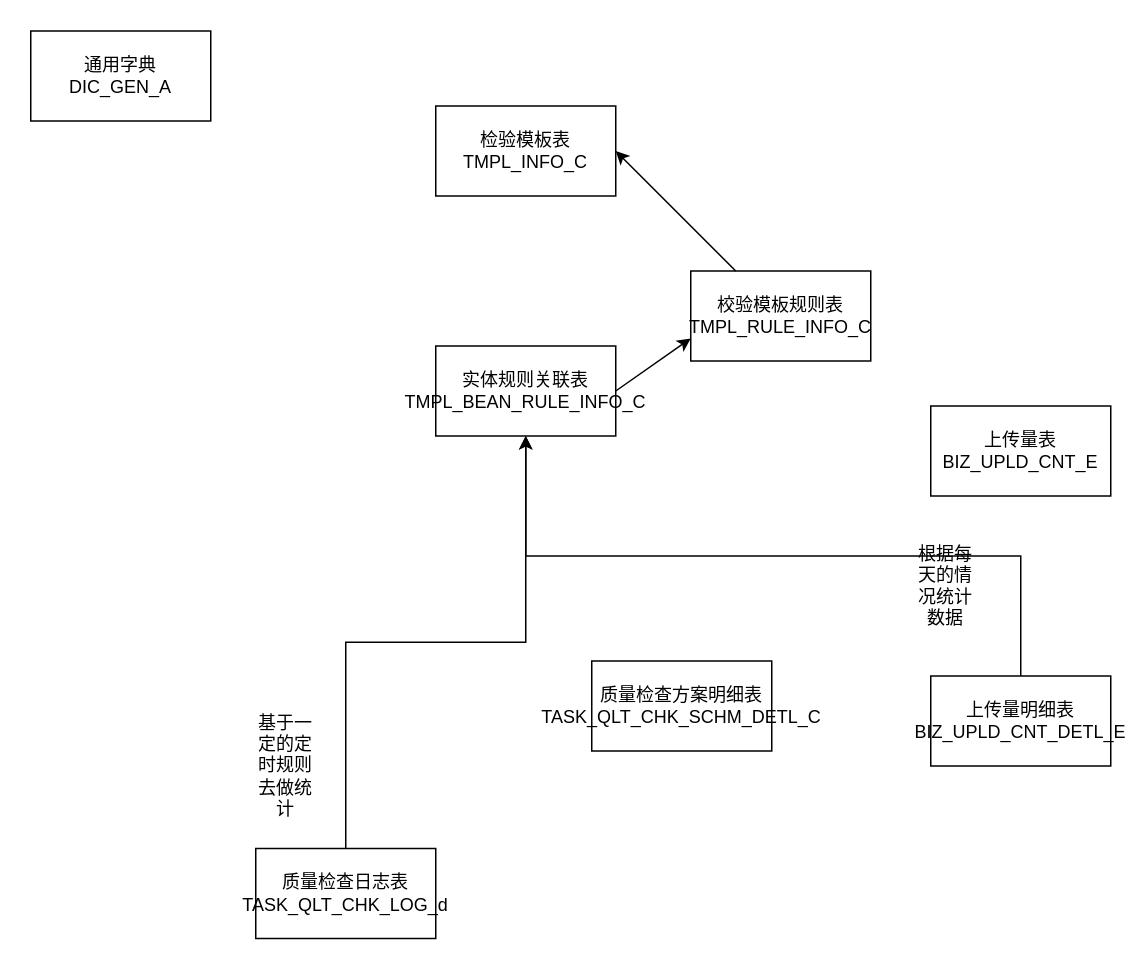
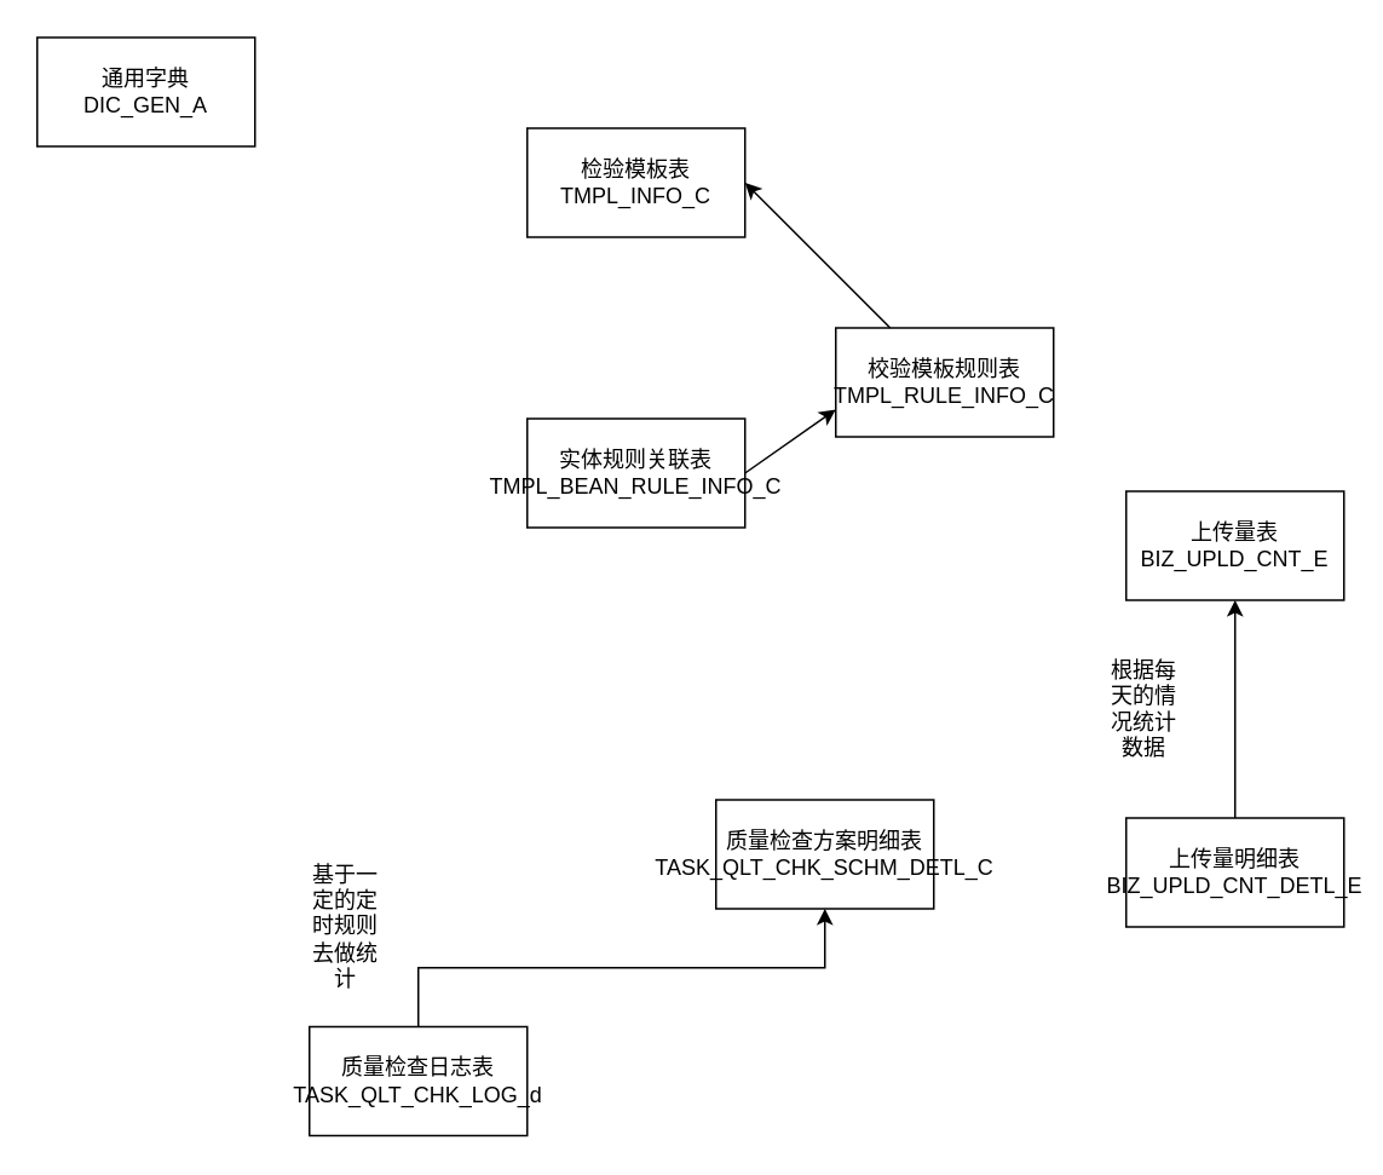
  <mxCell id="0" />
  <mxCell id="1" parent="0" />
  <mxCell id="2" value="检验模板表&lt;br&gt;TMPL_INFO_C" style="rounded=0;whiteSpace=wrap;html=1;" vertex="1" parent="1"><mxGeometry x="290" y="70" width="120" height="60" as="geometry" /></mxCell>
  <mxCell id="3" value="校验模板规则表&lt;br&gt;TMPL_RULE_INFO_C" style="rounded=0;whiteSpace=wrap;html=1;" vertex="1" parent="1"><mxGeometry x="460" y="180" width="120" height="60" as="geometry" /></mxCell>
  <mxCell id="4" value="实体规则关联表&lt;br&gt;TMPL_BEAN_RULE_INFO_C" style="rounded=0;whiteSpace=wrap;html=1;" vertex="1" parent="1"><mxGeometry x="290" y="230" width="120" height="60" as="geometry" /></mxCell>
  <mxCell id="5" value="" style="endArrow=classic;html=1;entryX=1;entryY=0.5;entryDx=0;entryDy=0;" edge="1" parent="1" source="3" target="2"><mxGeometry width="50" height="50" relative="1" as="geometry"><mxPoint x="370" y="380" as="sourcePoint" /><mxPoint x="420" y="330" as="targetPoint" /></mxGeometry></mxCell>
  <mxCell id="6" value="" style="endArrow=classic;html=1;entryX=0;entryY=0.75;entryDx=0;entryDy=0;exitX=1;exitY=0.5;exitDx=0;exitDy=0;" edge="1" parent="1" source="4" target="3"><mxGeometry width="50" height="50" relative="1" as="geometry"><mxPoint x="513.2" y="190" as="sourcePoint" /><mxPoint x="404" y="120" as="targetPoint" /></mxGeometry></mxCell>
  <mxCell id="7" value="质量检查方案明细表&lt;br&gt;TASK_QLT_CHK_SCHM_DETL_C" style="rounded=0;whiteSpace=wrap;html=1;" vertex="1" parent="1"><mxGeometry x="394" y="440" width="120" height="60" as="geometry" /></mxCell>
- <mxCell id="8" style="edgeStyle=orthogonalEdgeStyle;rounded=0;orthogonalLoop=1;jettySize=auto;html=1;exitX=0.5;exitY=0;exitDx=0;exitDy=0;" edge="1" parent="1" source="9" target="4"><mxGeometry relative="1" as="geometry"><mxPoint x="230" y="530" as="targetPoint" /></mxGeometry></mxCell>
+ <mxCell id="8" style="edgeStyle=orthogonalEdgeStyle;rounded=0;orthogonalLoop=1;jettySize=auto;html=1;exitX=0.5;exitY=0;exitDx=0;exitDy=0;entryX=0.5;entryY=1;entryDx=0;entryDy=0;" edge="1" parent="1" source="9" target="7"><mxGeometry relative="1" as="geometry"><mxPoint x="230" y="530" as="targetPoint" /></mxGeometry></mxCell>
  <mxCell id="9" value="质量检查日志表&lt;br&gt;TASK_QLT_CHK_LOG_d" style="rounded=0;whiteSpace=wrap;html=1;" vertex="1" parent="1"><mxGeometry x="170" y="565" width="120" height="60" as="geometry" /></mxCell>
  <mxCell id="10" value="通用字典&lt;br&gt;DIC_GEN_A" style="rounded=0;whiteSpace=wrap;html=1;" vertex="1" parent="1"><mxGeometry x="20" y="20" width="120" height="60" as="geometry" /></mxCell>
  <mxCell id="11" value="上传量表&lt;br&gt;BIZ_UPLD_CNT_E" style="rounded=0;whiteSpace=wrap;html=1;" vertex="1" parent="1"><mxGeometry x="620" y="270" width="120" height="60" as="geometry" /></mxCell>
- <mxCell id="12" style="edgeStyle=orthogonalEdgeStyle;rounded=0;orthogonalLoop=1;jettySize=auto;html=1;exitX=0.5;exitY=0;exitDx=0;exitDy=0;" edge="1" parent="1" source="13" target="4"><mxGeometry relative="1" as="geometry" /></mxCell>
+ <mxCell id="12" style="edgeStyle=orthogonalEdgeStyle;rounded=0;orthogonalLoop=1;jettySize=auto;html=1;exitX=0.5;exitY=0;exitDx=0;exitDy=0;entryX=0.5;entryY=1;entryDx=0;entryDy=0;" edge="1" parent="1" source="13" target="11"><mxGeometry relative="1" as="geometry" /></mxCell>
  <mxCell id="13" value="上传量明细表&lt;br&gt;BIZ_UPLD_CNT_DETL_E" style="rounded=0;whiteSpace=wrap;html=1;" vertex="1" parent="1"><mxGeometry x="620" y="450" width="120" height="60" as="geometry" /></mxCell>
  <mxCell id="14" value="根据每天的情况统计数据" style="text;html=1;strokeColor=none;fillColor=none;align=center;verticalAlign=middle;whiteSpace=wrap;rounded=0;" vertex="1" parent="1"><mxGeometry x="610" y="380" width="40" height="20" as="geometry" /></mxCell>
  <mxCell id="15" value="基于一定的定时规则去做统计" style="text;html=1;strokeColor=none;fillColor=none;align=center;verticalAlign=middle;whiteSpace=wrap;rounded=0;" vertex="1" parent="1"><mxGeometry x="170" y="500" width="40" height="20" as="geometry" /></mxCell>
